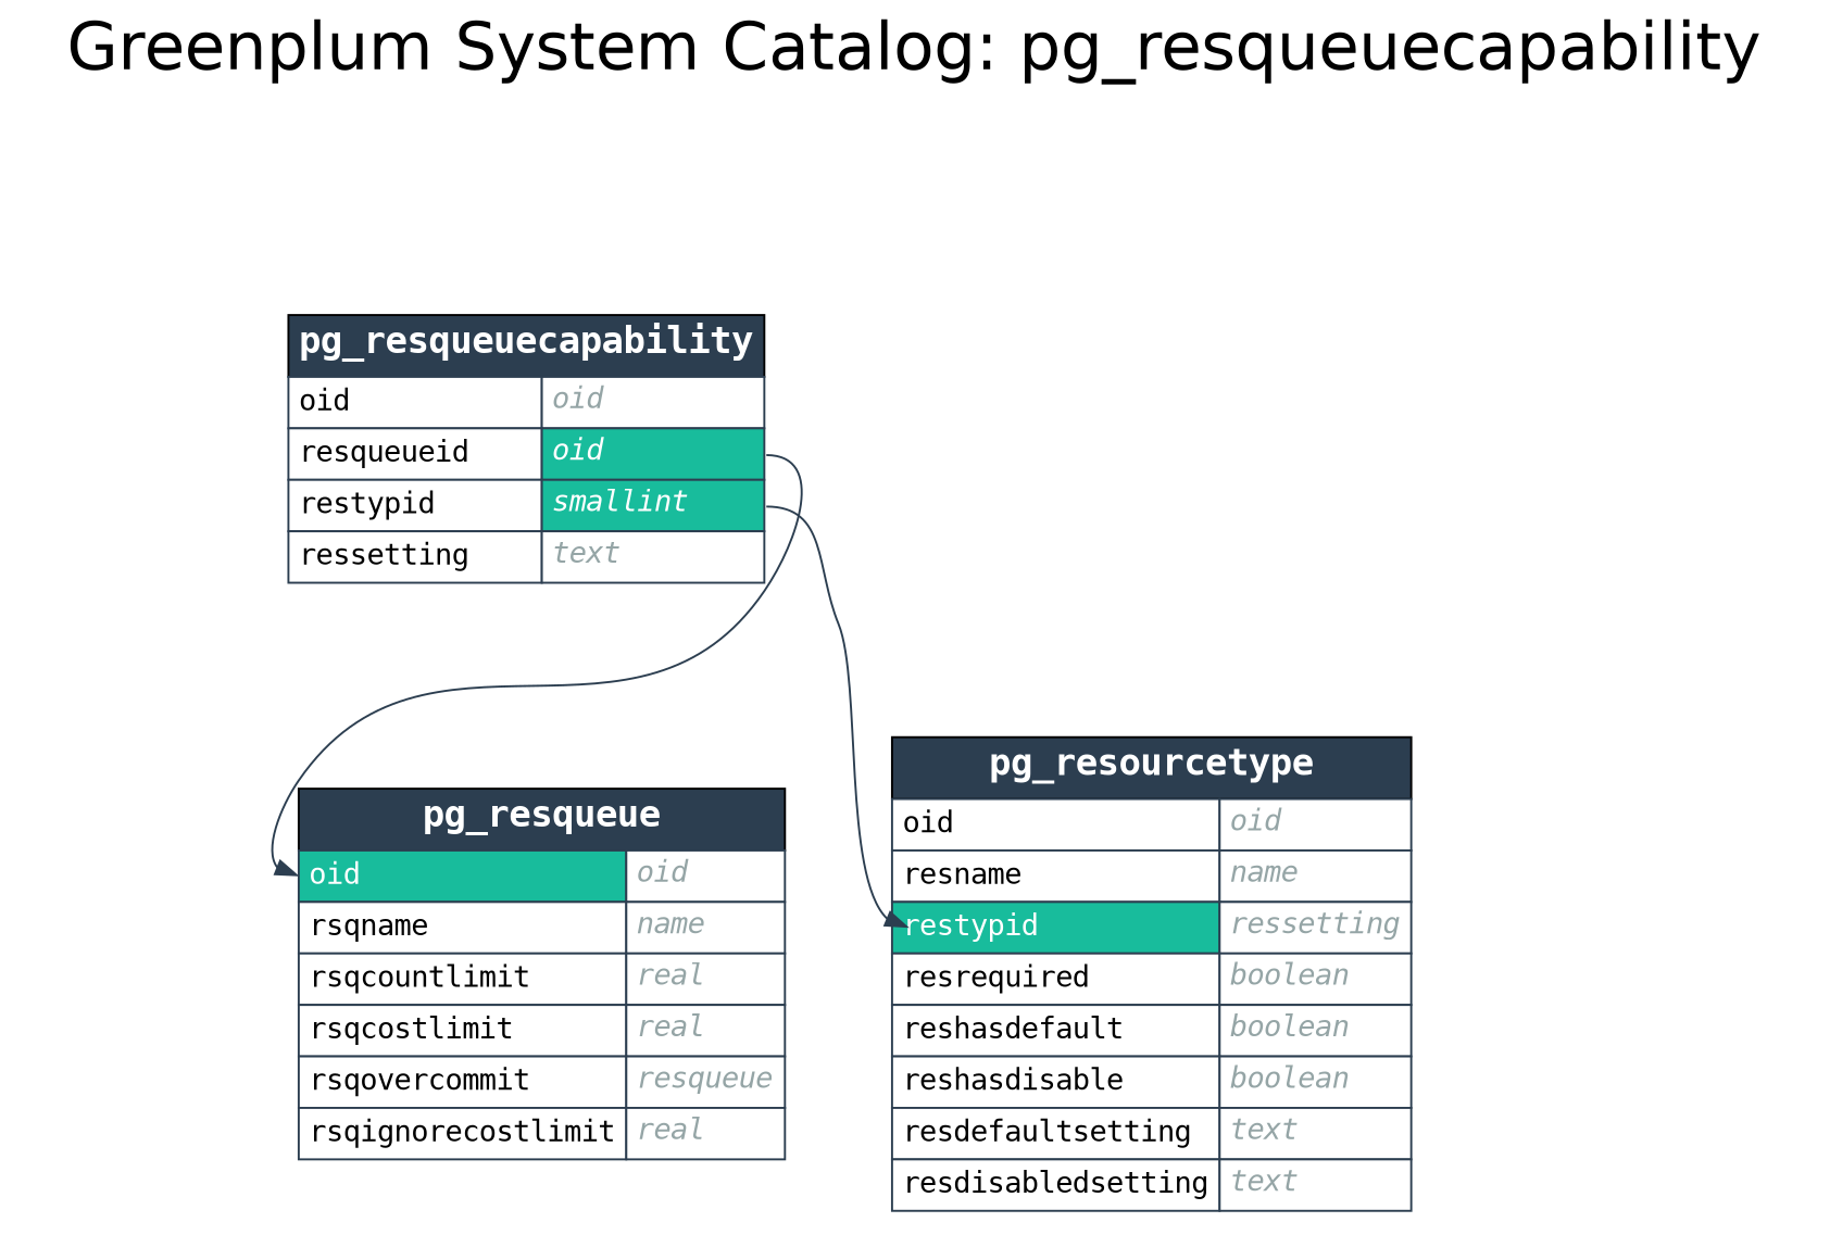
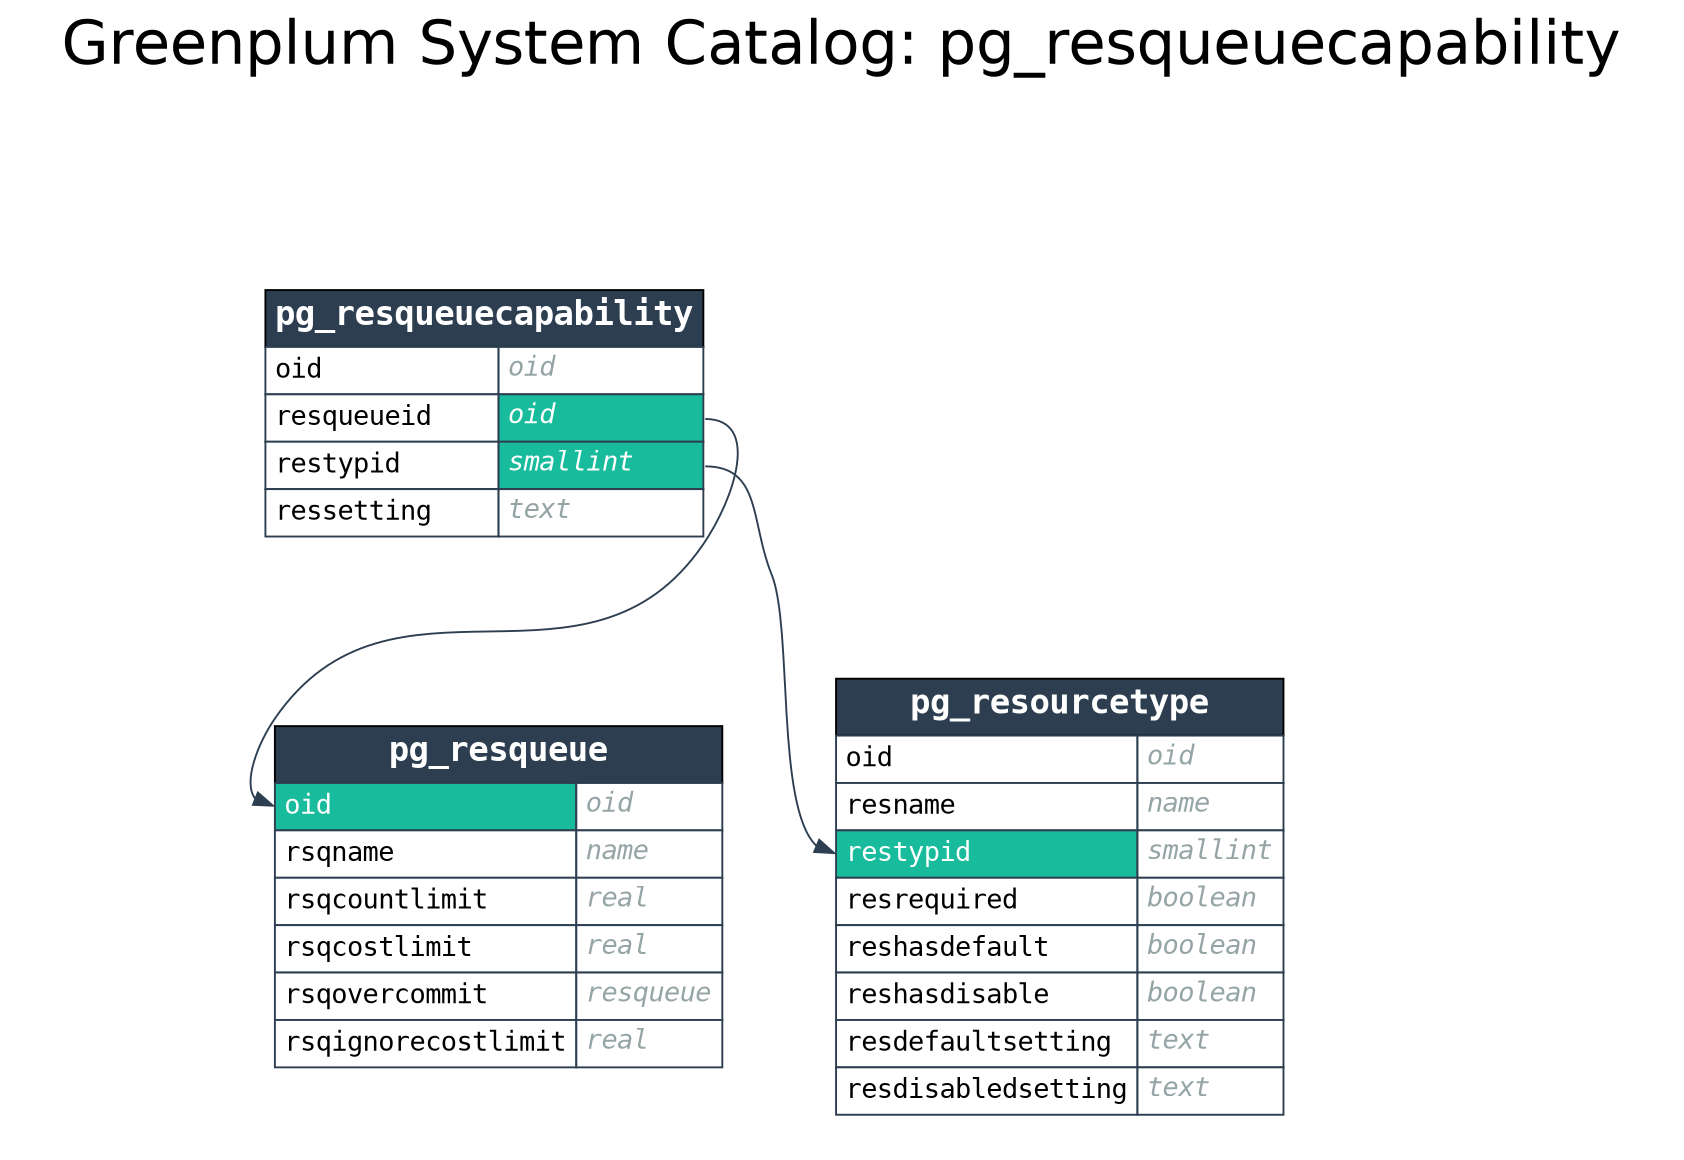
  digraph {
    fontname=Helvetica
    fontsize=32
    label="Greenplum System Catalog: pg_resqueuecapability"
    labelloc=t
    nodesep=0.5
    rankdir=TB
    ranksep=0.5
    node [shape=plaintext]
    edge [color="#2c3e50" penwidth=1]
    n1 [label=<<FONT FACE="monospace"><TABLE BORDER="0" CELLBORDER="1" CELLSPACING="0" CELLPADDING="4"> <TR><TD BGCOLOR="#2c3e50" ALIGN="CENTER" COLSPAN="2"><FONT COLOR="#FFFFFF" POINT-SIZE="18"><B>pg_resqueuecapability</B></FONT></TD></TR>  <TR> <TD COLOR="#2c3e50" BGCOLOR="#FFFFFF" ALIGN="LEFT" PORT="oid_in"><FONT COLOR="#000000">oid</FONT></TD> <TD COLOR="#2c3e50" BGCOLOR="#FFFFFF" ALIGN="LEFT" PORT="oid_out"><FONT COLOR="#95a5a6"><I>oid</I></FONT></TD> </TR>  <TR> <TD COLOR="#2c3e50" BGCOLOR="#FFFFFF" ALIGN="LEFT" PORT="resqueueid_in"><FONT COLOR="#000000">resqueueid</FONT></TD> <TD COLOR="#2c3e50" BGCOLOR="#18bc9c" ALIGN="LEFT" PORT="resqueueid_out"><FONT COLOR="#FFFFFF"><I>oid</I></FONT></TD> </TR>  <TR> <TD COLOR="#2c3e50" BGCOLOR="#FFFFFF" ALIGN="LEFT" PORT="restypid_in"><FONT COLOR="#000000">restypid</FONT></TD> <TD COLOR="#2c3e50" BGCOLOR="#18bc9c" ALIGN="LEFT" PORT="restypid_out"><FONT COLOR="#FFFFFF"><I>smallint</I></FONT></TD> </TR>  <TR> <TD COLOR="#2c3e50" BGCOLOR="#FFFFFF" ALIGN="LEFT" PORT="ressetting_in"><FONT COLOR="#000000">ressetting</FONT></TD> <TD COLOR="#2c3e50" BGCOLOR="#FFFFFF" ALIGN="LEFT" PORT="ressetting_out"><FONT COLOR="#95a5a6"><I>text</I></FONT></TD> </TR>  </TABLE></FONT>>]
-   n2 [label=<<FONT FACE="monospace"><TABLE BORDER="0" CELLBORDER="1" CELLSPACING="0" CELLPADDING="4"> <TR><TD BGCOLOR="#2c3e50" ALIGN="CENTER" COLSPAN="2"><FONT COLOR="#FFFFFF" POINT-SIZE="18"><B>pg_resourcetype</B></FONT></TD></TR>  <TR> <TD COLOR="#2c3e50" BGCOLOR="#FFFFFF" ALIGN="LEFT" PORT="oid_in"><FONT COLOR="#000000">oid</FONT></TD> <TD COLOR="#2c3e50" BGCOLOR="#FFFFFF" ALIGN="LEFT" PORT="oid_out"><FONT COLOR="#95a5a6"><I>oid</I></FONT></TD> </TR>  <TR> <TD COLOR="#2c3e50" BGCOLOR="#FFFFFF" ALIGN="LEFT" PORT="resname_in"><FONT COLOR="#000000">resname</FONT></TD> <TD COLOR="#2c3e50" BGCOLOR="#FFFFFF" ALIGN="LEFT" PORT="resname_out"><FONT COLOR="#95a5a6"><I>name</I></FONT></TD> </TR>  <TR> <TD COLOR="#2c3e50" BGCOLOR="#18bc9c" ALIGN="LEFT" PORT="restypid_in"><FONT COLOR="#FFFFFF">restypid</FONT></TD> <TD COLOR="#2c3e50" BGCOLOR="#FFFFFF" ALIGN="LEFT" PORT="restypid_out"><FONT COLOR="#95a5a6"><I>ressetting</I></FONT></TD> </TR>  <TR> <TD COLOR="#2c3e50" BGCOLOR="#FFFFFF" ALIGN="LEFT" PORT="resrequired_in"><FONT COLOR="#000000">resrequired</FONT></TD> <TD COLOR="#2c3e50" BGCOLOR="#FFFFFF" ALIGN="LEFT" PORT="resrequired_out"><FONT COLOR="#95a5a6"><I>boolean</I></FONT></TD> </TR>  <TR> <TD COLOR="#2c3e50" BGCOLOR="#FFFFFF" ALIGN="LEFT" PORT="reshasdefault_in"><FONT COLOR="#000000">reshasdefault</FONT></TD> <TD COLOR="#2c3e50" BGCOLOR="#FFFFFF" ALIGN="LEFT" PORT="reshasdefault_out"><FONT COLOR="#95a5a6"><I>boolean</I></FONT></TD> </TR>  <TR> <TD COLOR="#2c3e50" BGCOLOR="#FFFFFF" ALIGN="LEFT" PORT="reshasdisable_in"><FONT COLOR="#000000">reshasdisable</FONT></TD> <TD COLOR="#2c3e50" BGCOLOR="#FFFFFF" ALIGN="LEFT" PORT="reshasdisable_out"><FONT COLOR="#95a5a6"><I>boolean</I></FONT></TD> </TR>  <TR> <TD COLOR="#2c3e50" BGCOLOR="#FFFFFF" ALIGN="LEFT" PORT="resdefaultsetting_in"><FONT COLOR="#000000">resdefaultsetting</FONT></TD> <TD COLOR="#2c3e50" BGCOLOR="#FFFFFF" ALIGN="LEFT" PORT="resdefaultsetting_out"><FONT COLOR="#95a5a6"><I>text</I></FONT></TD> </TR>  <TR> <TD COLOR="#2c3e50" BGCOLOR="#FFFFFF" ALIGN="LEFT" PORT="resdisabledsetting_in"><FONT COLOR="#000000">resdisabledsetting</FONT></TD> <TD COLOR="#2c3e50" BGCOLOR="#FFFFFF" ALIGN="LEFT" PORT="resdisabledsetting_out"><FONT COLOR="#95a5a6"><I>text</I></FONT></TD> </TR>  </TABLE></FONT>>]
+   n2 [label=<<FONT FACE="monospace"><TABLE BORDER="0" CELLBORDER="1" CELLSPACING="0" CELLPADDING="4"> <TR><TD BGCOLOR="#2c3e50" ALIGN="CENTER" COLSPAN="2"><FONT COLOR="#FFFFFF" POINT-SIZE="18"><B>pg_resourcetype</B></FONT></TD></TR>  <TR> <TD COLOR="#2c3e50" BGCOLOR="#FFFFFF" ALIGN="LEFT" PORT="oid_in"><FONT COLOR="#000000">oid</FONT></TD> <TD COLOR="#2c3e50" BGCOLOR="#FFFFFF" ALIGN="LEFT" PORT="oid_out"><FONT COLOR="#95a5a6"><I>oid</I></FONT></TD> </TR>  <TR> <TD COLOR="#2c3e50" BGCOLOR="#FFFFFF" ALIGN="LEFT" PORT="resname_in"><FONT COLOR="#000000">resname</FONT></TD> <TD COLOR="#2c3e50" BGCOLOR="#FFFFFF" ALIGN="LEFT" PORT="resname_out"><FONT COLOR="#95a5a6"><I>name</I></FONT></TD> </TR>  <TR> <TD COLOR="#2c3e50" BGCOLOR="#18bc9c" ALIGN="LEFT" PORT="restypid_in"><FONT COLOR="#FFFFFF">restypid</FONT></TD> <TD COLOR="#2c3e50" BGCOLOR="#FFFFFF" ALIGN="LEFT" PORT="restypid_out"><FONT COLOR="#95a5a6"><I>smallint</I></FONT></TD> </TR>  <TR> <TD COLOR="#2c3e50" BGCOLOR="#FFFFFF" ALIGN="LEFT" PORT="resrequired_in"><FONT COLOR="#000000">resrequired</FONT></TD> <TD COLOR="#2c3e50" BGCOLOR="#FFFFFF" ALIGN="LEFT" PORT="resrequired_out"><FONT COLOR="#95a5a6"><I>boolean</I></FONT></TD> </TR>  <TR> <TD COLOR="#2c3e50" BGCOLOR="#FFFFFF" ALIGN="LEFT" PORT="reshasdefault_in"><FONT COLOR="#000000">reshasdefault</FONT></TD> <TD COLOR="#2c3e50" BGCOLOR="#FFFFFF" ALIGN="LEFT" PORT="reshasdefault_out"><FONT COLOR="#95a5a6"><I>boolean</I></FONT></TD> </TR>  <TR> <TD COLOR="#2c3e50" BGCOLOR="#FFFFFF" ALIGN="LEFT" PORT="reshasdisable_in"><FONT COLOR="#000000">reshasdisable</FONT></TD> <TD COLOR="#2c3e50" BGCOLOR="#FFFFFF" ALIGN="LEFT" PORT="reshasdisable_out"><FONT COLOR="#95a5a6"><I>boolean</I></FONT></TD> </TR>  <TR> <TD COLOR="#2c3e50" BGCOLOR="#FFFFFF" ALIGN="LEFT" PORT="resdefaultsetting_in"><FONT COLOR="#000000">resdefaultsetting</FONT></TD> <TD COLOR="#2c3e50" BGCOLOR="#FFFFFF" ALIGN="LEFT" PORT="resdefaultsetting_out"><FONT COLOR="#95a5a6"><I>text</I></FONT></TD> </TR>  <TR> <TD COLOR="#2c3e50" BGCOLOR="#FFFFFF" ALIGN="LEFT" PORT="resdisabledsetting_in"><FONT COLOR="#000000">resdisabledsetting</FONT></TD> <TD COLOR="#2c3e50" BGCOLOR="#FFFFFF" ALIGN="LEFT" PORT="resdisabledsetting_out"><FONT COLOR="#95a5a6"><I>text</I></FONT></TD> </TR>  </TABLE></FONT>>]
    n3 [label=<<FONT FACE="monospace"><TABLE BORDER="0" CELLBORDER="1" CELLSPACING="0" CELLPADDING="4"> <TR><TD BGCOLOR="#2c3e50" ALIGN="CENTER" COLSPAN="2"><FONT COLOR="#FFFFFF" POINT-SIZE="18"><B>pg_resqueue</B></FONT></TD></TR>  <TR> <TD COLOR="#2c3e50" BGCOLOR="#18bc9c" ALIGN="LEFT" PORT="oid_in"><FONT COLOR="#FFFFFF">oid</FONT></TD> <TD COLOR="#2c3e50" BGCOLOR="#FFFFFF" ALIGN="LEFT" PORT="oid_out"><FONT COLOR="#95a5a6"><I>oid</I></FONT></TD> </TR>  <TR> <TD COLOR="#2c3e50" BGCOLOR="#FFFFFF" ALIGN="LEFT" PORT="rsqname_in"><FONT COLOR="#000000">rsqname</FONT></TD> <TD COLOR="#2c3e50" BGCOLOR="#FFFFFF" ALIGN="LEFT" PORT="rsqname_out"><FONT COLOR="#95a5a6"><I>name</I></FONT></TD> </TR>  <TR> <TD COLOR="#2c3e50" BGCOLOR="#FFFFFF" ALIGN="LEFT" PORT="rsqcountlimit_in"><FONT COLOR="#000000">rsqcountlimit</FONT></TD> <TD COLOR="#2c3e50" BGCOLOR="#FFFFFF" ALIGN="LEFT" PORT="rsqcountlimit_out"><FONT COLOR="#95a5a6"><I>real</I></FONT></TD> </TR>  <TR> <TD COLOR="#2c3e50" BGCOLOR="#FFFFFF" ALIGN="LEFT" PORT="rsqcostlimit_in"><FONT COLOR="#000000">rsqcostlimit</FONT></TD> <TD COLOR="#2c3e50" BGCOLOR="#FFFFFF" ALIGN="LEFT" PORT="rsqcostlimit_out"><FONT COLOR="#95a5a6"><I>real</I></FONT></TD> </TR>  <TR> <TD COLOR="#2c3e50" BGCOLOR="#FFFFFF" ALIGN="LEFT" PORT="rsqovercommit_in"><FONT COLOR="#000000">rsqovercommit</FONT></TD> <TD COLOR="#2c3e50" BGCOLOR="#FFFFFF" ALIGN="LEFT" PORT="rsqovercommit_out"><FONT COLOR="#95a5a6"><I>resqueue</I></FONT></TD> </TR>  <TR> <TD COLOR="#2c3e50" BGCOLOR="#FFFFFF" ALIGN="LEFT" PORT="rsqignorecostlimit_in"><FONT COLOR="#000000">rsqignorecostlimit</FONT></TD> <TD COLOR="#2c3e50" BGCOLOR="#FFFFFF" ALIGN="LEFT" PORT="rsqignorecostlimit_out"><FONT COLOR="#95a5a6"><I>real</I></FONT></TD> </TR>  </TABLE></FONT>>]
    subgraph cluster_1 {
      style=invis
    }
    subgraph cluster_2 {
      style=invis
      n1
    }
    subgraph cluster_3 {
      style=invis
      n2
      n3
    }
    n1 -> n2 [headport=restypid_in tailport=restypid_out]
    n1 -> n3 [headport=oid_in tailport=resqueueid_out]
  }
